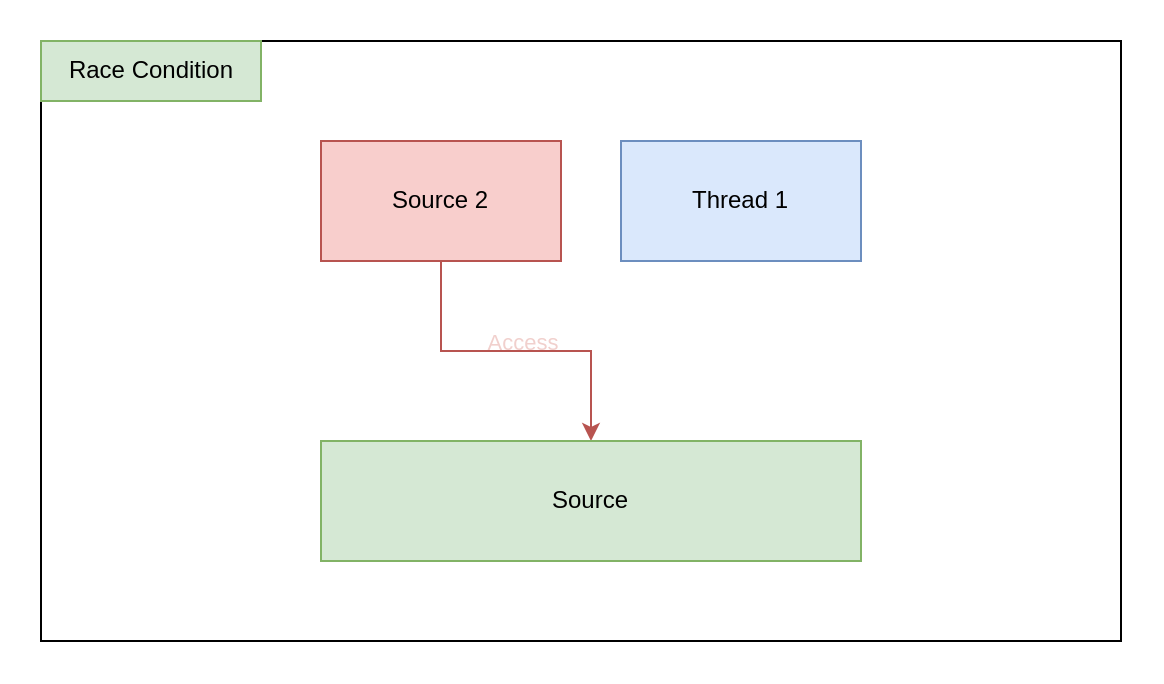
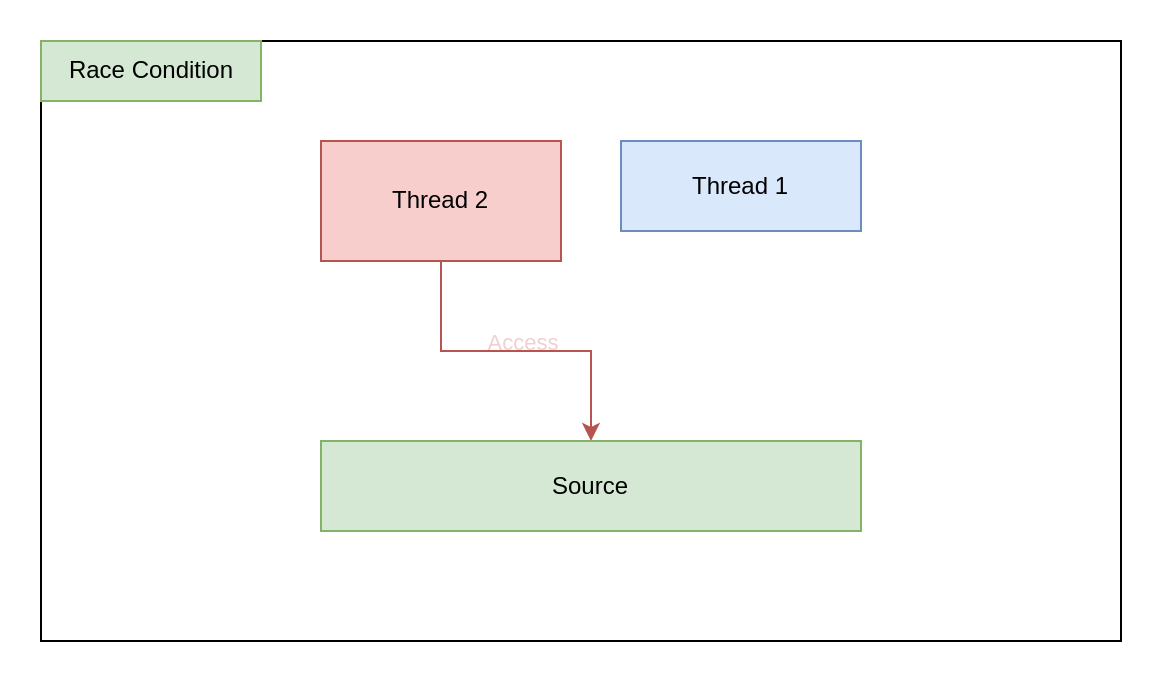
  <mxCell id="0" />
  <mxCell id="1" parent="0" />
  <mxCell id="2" value="" style="rounded=0;whiteSpace=wrap;html=1;fillColor=none;fontColor=#dde8fa;" parent="1" vertex="1"><mxGeometry x="20" y="20" width="540" height="300" as="geometry" /></mxCell>
  <mxCell id="3" value="Race Condition" style="text;html=1;align=center;verticalAlign=middle;resizable=0;points=[];autosize=1;strokeColor=#82b366;fillColor=#d5e8d4;" parent="1" vertex="1"><mxGeometry x="20" y="20" width="110" height="30" as="geometry" /></mxCell>
- <mxCell id="4" value="Thread 1" style="whiteSpace=wrap;html=1;fillColor=#dae8fc;strokeColor=#6c8ebf;" parent="1" vertex="1"><mxGeometry x="310" y="70" width="120" height="60" as="geometry" /></mxCell>
+ <mxCell id="4" value="Thread 1" style="whiteSpace=wrap;html=1;fillColor=#dae8fc;strokeColor=#6c8ebf;" parent="1" vertex="1"><mxGeometry x="310" y="70" width="120" height="45" as="geometry" /></mxCell>
  <mxCell id="5" style="edgeStyle=orthogonalEdgeStyle;rounded=0;orthogonalLoop=1;jettySize=auto;html=1;fillColor=#f8cecc;strokeColor=#b85450;" parent="1" source="7" target="8" edge="1"><mxGeometry relative="1" as="geometry" /></mxCell>
  <mxCell id="6" value="Access" style="edgeLabel;html=1;align=center;verticalAlign=middle;resizable=0;points=[];labelBackgroundColor=none;fontColor=#f1d0cd;" parent="5" vertex="1" connectable="0"><mxGeometry x="-0.161" relative="1" as="geometry"><mxPoint x="16" y="-5" as="offset" /></mxGeometry></mxCell>
- <mxCell id="7" value="Source 2" style="whiteSpace=wrap;html=1;fillColor=#f8cecc;strokeColor=#b85450;" parent="1" vertex="1"><mxGeometry x="160" y="70" width="120" height="60" as="geometry" /></mxCell>
- <mxCell id="8" value="Source" style="rounded=0;whiteSpace=wrap;html=1;fillColor=#d5e8d4;strokeColor=#82b366;" parent="1" vertex="1"><mxGeometry x="160" y="220" width="270" height="60" as="geometry" /></mxCell>
+ <mxCell id="7" value="Thread 2" style="whiteSpace=wrap;html=1;fillColor=#f8cecc;strokeColor=#b85450;" parent="1" vertex="1"><mxGeometry x="160" y="70" width="120" height="60" as="geometry" /></mxCell>
+ <mxCell id="8" value="Source" style="rounded=0;whiteSpace=wrap;html=1;fillColor=#d5e8d4;strokeColor=#82b366;" parent="1" vertex="1"><mxGeometry x="160" y="220" width="270" height="45" as="geometry" /></mxCell>
